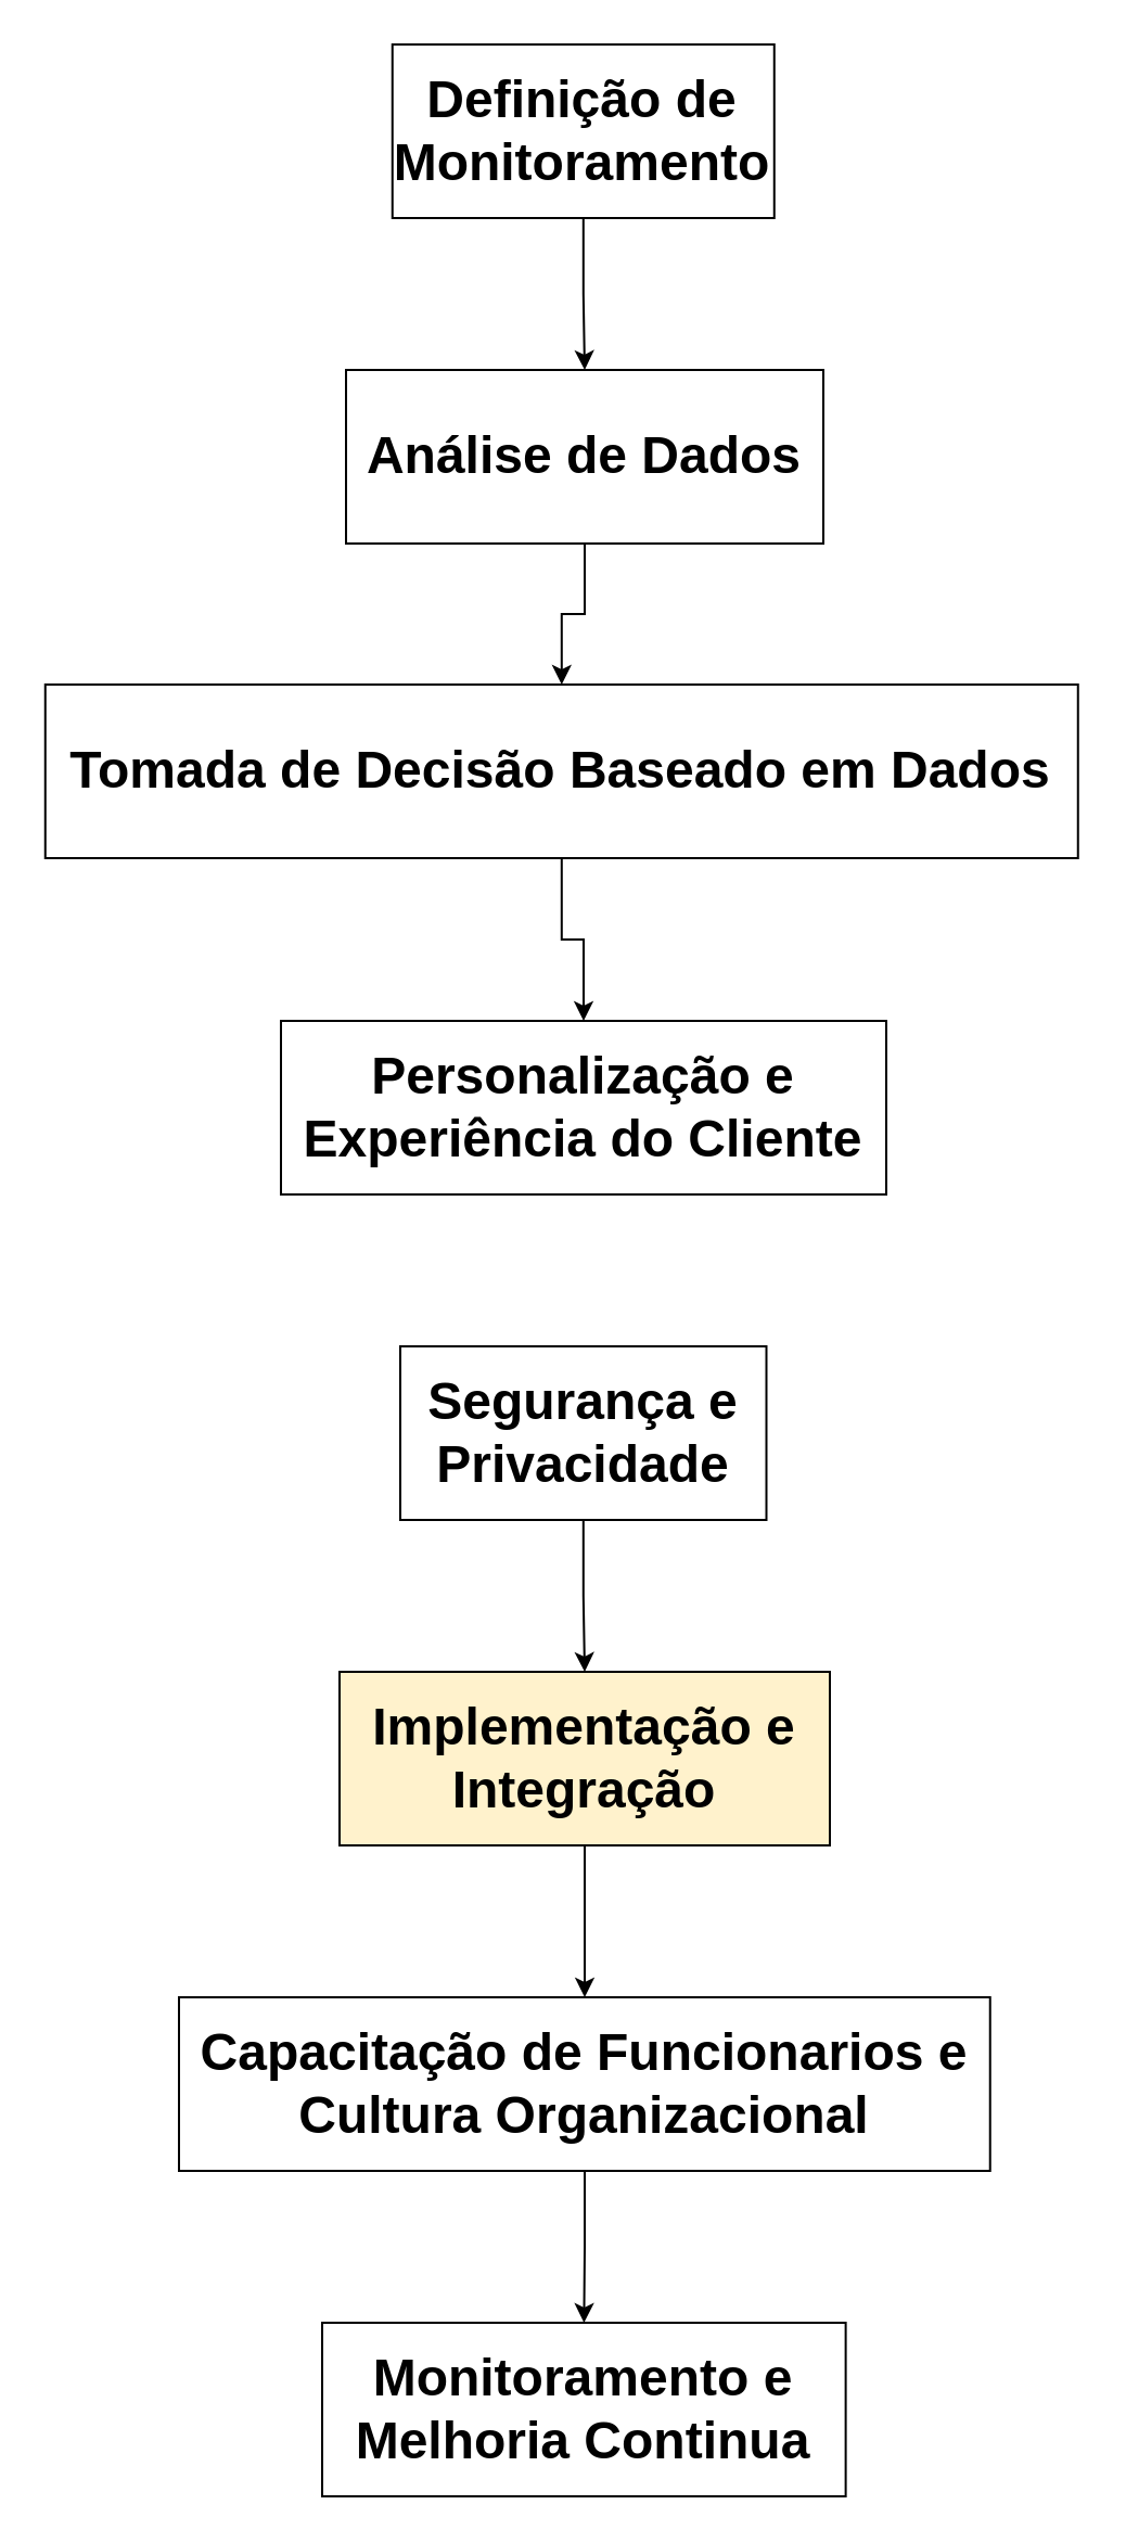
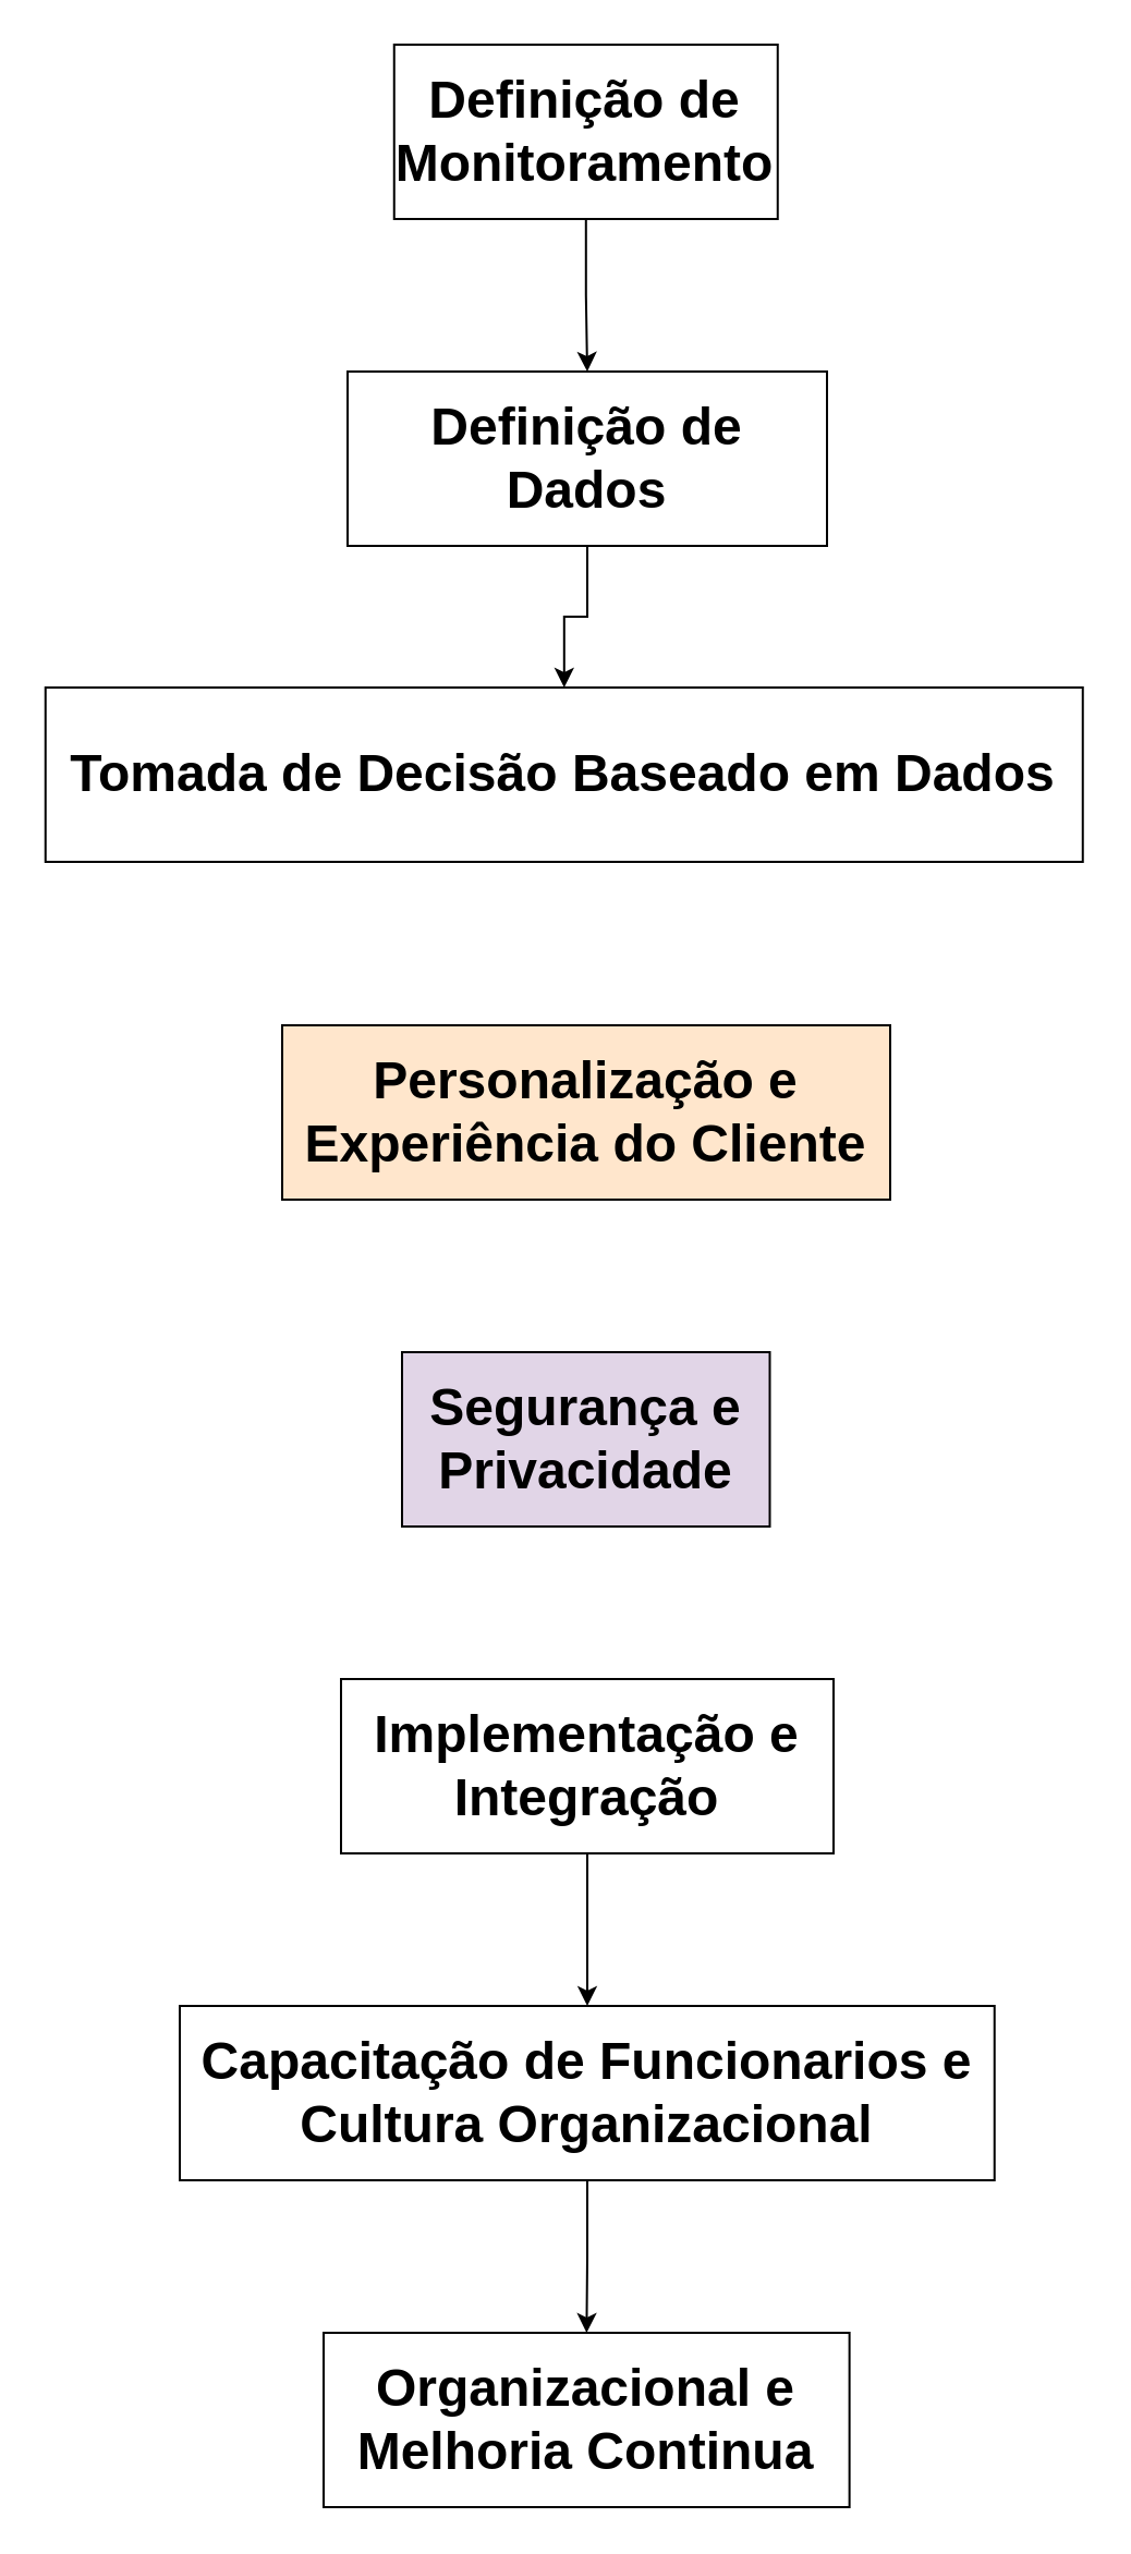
  <mxCell id="0" />
  <mxCell id="1" parent="0" />
  <mxCell id="2" value="" style="edgeStyle=orthogonalEdgeStyle;rounded=0;orthogonalLoop=1;jettySize=auto;html=1;" edge="1" parent="1" source="3" target="5"><mxGeometry relative="1" as="geometry" /></mxCell>
- <mxCell id="3" value="&lt;h1&gt;Análise de Dados&lt;/h1&gt;" style="rounded=0;whiteSpace=wrap;html=1;" vertex="1" parent="1"><mxGeometry x="159" y="170" width="220" height="80" as="geometry" /></mxCell>
- <mxCell id="4" value="" style="edgeStyle=orthogonalEdgeStyle;rounded=0;orthogonalLoop=1;jettySize=auto;html=1;" edge="1" parent="1" source="5" target="6"><mxGeometry relative="1" as="geometry" /></mxCell>
+ <mxCell id="3" value="&lt;h1&gt;Definição de Dados&lt;/h1&gt;" style="rounded=0;whiteSpace=wrap;html=1;" vertex="1" parent="1"><mxGeometry x="159" y="170" width="220" height="80" as="geometry" /></mxCell>
  <mxCell id="5" value="&lt;h1&gt;Tomada de Decisão Baseado em Dados&lt;/h1&gt;" style="rounded=0;whiteSpace=wrap;html=1;" vertex="1" parent="1"><mxGeometry x="20.38" y="315" width="476" height="80" as="geometry" /></mxCell>
- <mxCell id="6" value="&lt;h1&gt;Personalização e Experiência do Cliente&lt;/h1&gt;" style="rounded=0;whiteSpace=wrap;html=1;" vertex="1" parent="1"><mxGeometry x="129" y="470" width="279" height="80" as="geometry" /></mxCell>
- <mxCell id="7" value="" style="edgeStyle=orthogonalEdgeStyle;rounded=0;orthogonalLoop=1;jettySize=auto;html=1;" edge="1" parent="1" source="8" target="10"><mxGeometry relative="1" as="geometry" /></mxCell>
- <mxCell id="8" value="&lt;h1&gt;Segurança e Privacidade&lt;/h1&gt;" style="rounded=0;whiteSpace=wrap;html=1;" vertex="1" parent="1"><mxGeometry x="184" y="620" width="168.75" height="80" as="geometry" /></mxCell>
+ <mxCell id="6" value="&lt;h1&gt;Personalização e Experiência do Cliente&lt;/h1&gt;" style="rounded=0;whiteSpace=wrap;html=1;fillColor=#ffe6cc;" vertex="1" parent="1"><mxGeometry x="129" y="470" width="279" height="80" as="geometry" /></mxCell>
+ <mxCell id="8" value="&lt;h1&gt;Segurança e Privacidade&lt;/h1&gt;" style="rounded=0;whiteSpace=wrap;html=1;fillColor=#e1d5e7;" vertex="1" parent="1"><mxGeometry x="184" y="620" width="168.75" height="80" as="geometry" /></mxCell>
  <mxCell id="9" value="" style="edgeStyle=orthogonalEdgeStyle;rounded=0;orthogonalLoop=1;jettySize=auto;html=1;" edge="1" parent="1" source="10" target="12"><mxGeometry relative="1" as="geometry" /></mxCell>
- <mxCell id="10" value="&lt;h1&gt;Implementação e Integração&lt;/h1&gt;" style="rounded=0;whiteSpace=wrap;html=1;fillColor=#fff2cc;" vertex="1" parent="1"><mxGeometry x="156" y="770" width="226" height="80" as="geometry" /></mxCell>
+ <mxCell id="10" value="&lt;h1&gt;Implementação e Integração&lt;/h1&gt;" style="rounded=0;whiteSpace=wrap;html=1;" vertex="1" parent="1"><mxGeometry x="156" y="770" width="226" height="80" as="geometry" /></mxCell>
  <mxCell id="11" value="" style="edgeStyle=orthogonalEdgeStyle;rounded=0;orthogonalLoop=1;jettySize=auto;html=1;" edge="1" parent="1" source="12" target="13"><mxGeometry relative="1" as="geometry" /></mxCell>
  <mxCell id="12" value="&lt;h1&gt;Capacitação de Funcionarios e Cultura Organizacional&lt;/h1&gt;" style="rounded=0;whiteSpace=wrap;html=1;" vertex="1" parent="1"><mxGeometry x="82" y="920" width="373.87" height="80" as="geometry" /></mxCell>
- <mxCell id="13" value="&lt;h1&gt;Monitoramento e Melhoria Continua&lt;/h1&gt;" style="rounded=0;whiteSpace=wrap;html=1;" vertex="1" parent="1"><mxGeometry x="148" y="1070" width="241.31" height="80" as="geometry" /></mxCell>
+ <mxCell id="13" value="&lt;h1&gt;Organizacional e Melhoria Continua&lt;/h1&gt;" style="rounded=0;whiteSpace=wrap;html=1;" vertex="1" parent="1"><mxGeometry x="148" y="1070" width="241.31" height="80" as="geometry" /></mxCell>
  <mxCell id="14" value="" style="edgeStyle=orthogonalEdgeStyle;rounded=0;orthogonalLoop=1;jettySize=auto;html=1;" edge="1" parent="1" source="15" target="3"><mxGeometry relative="1" as="geometry" /></mxCell>
  <mxCell id="15" value="&lt;h1&gt;Definição de Monitoramento&lt;/h1&gt;" style="rounded=0;whiteSpace=wrap;html=1;" vertex="1" parent="1"><mxGeometry x="180.38" y="20" width="176" height="80" as="geometry" /></mxCell>
